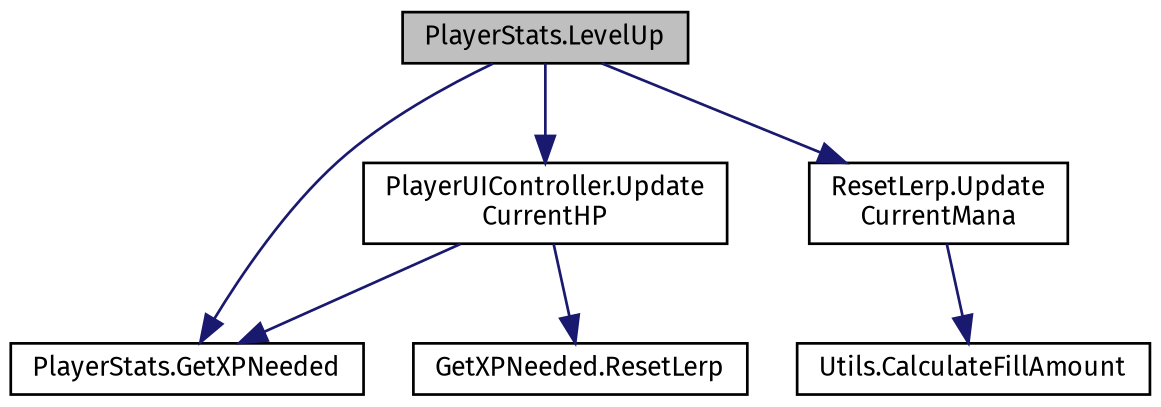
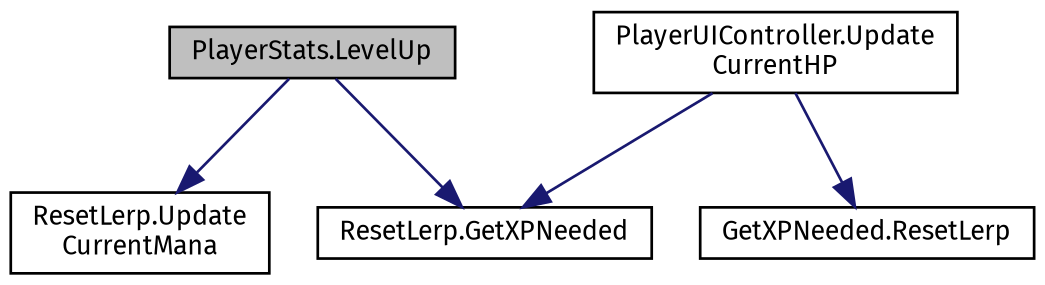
  digraph {
    fontname="Fira Sans"
    rankdir=TB
    node [color=black fillcolor=white fontname="Fira Sans" fontsize=10 shape=record style=filled]
    edge [color=midnightblue fontname="Fira Sans" fontsize=10 labelfontname=Helvetica labelfontsize=10 style=solid]
    n1 [fillcolor=grey75 fontcolor=black height=0.2 label="PlayerStats.LevelUp" width=0.4]
-   n2 [height=0.2 label="PlayerStats.GetXPNeeded" width=0.4]
+   n2 [height=0.2 label="ResetLerp.GetXPNeeded" width=0.4]
    n3 [height=0.2 label="PlayerUIController.Update\lCurrentHP" width=0.4]
    n4 [height=0.2 label="ResetLerp.Update\lCurrentMana" width=0.4]
    n5 [height=0.2 label="GetXPNeeded.ResetLerp" width=0.4]
-   n6 [height=0.2 label="Utils.CalculateFillAmount" width=0.4]
    n1 -> n2
-   n1 -> n3
    n1 -> n4
    n3 -> n2
    n3 -> n5
-   n4 -> n6
  }
